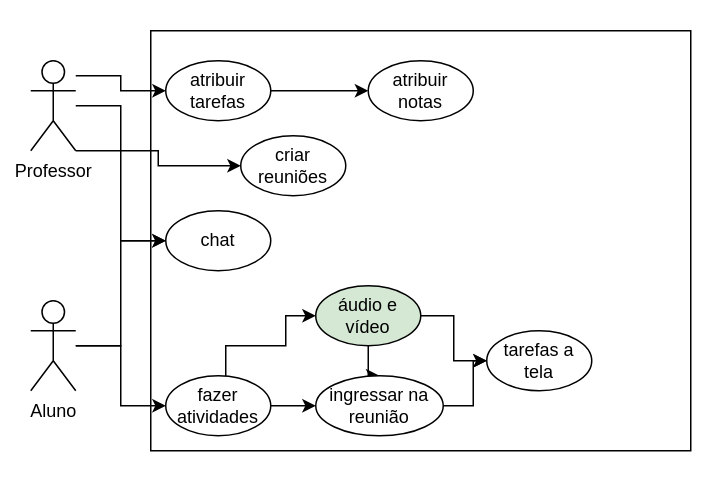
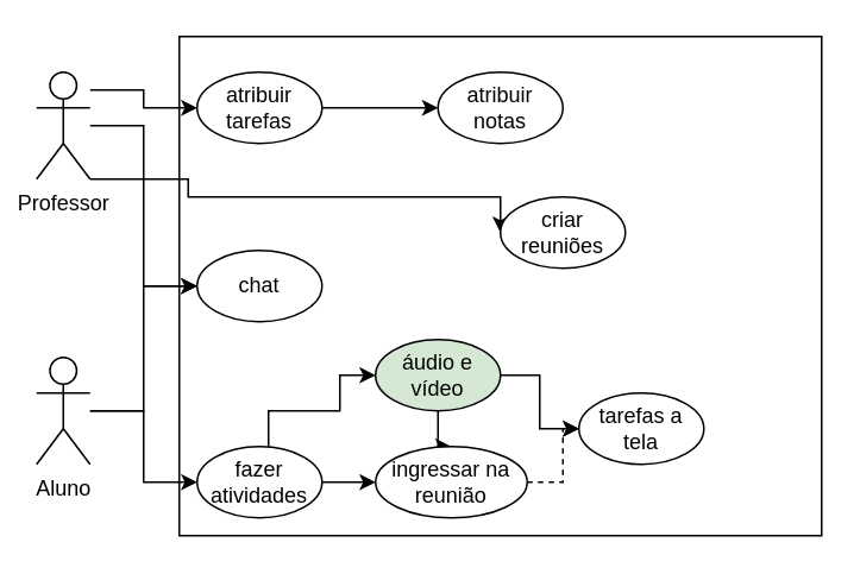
  <mxCell id="0" />
  <mxCell id="1" parent="0" />
  <mxCell id="2" value="" style="rounded=0;whiteSpace=wrap;html=1;" vertex="1" parent="1"><mxGeometry x="100" y="20" width="360" height="280" as="geometry" /></mxCell>
  <mxCell id="3" value="" style="edgeStyle=orthogonalEdgeStyle;rounded=0;orthogonalLoop=1;jettySize=auto;html=1;" edge="1" parent="1" source="5" target="12"><mxGeometry relative="1" as="geometry"><Array as="points"><mxPoint x="80" y="230" /><mxPoint x="80" y="270" /></Array></mxGeometry></mxCell>
  <mxCell id="4" style="edgeStyle=orthogonalEdgeStyle;rounded=0;orthogonalLoop=1;jettySize=auto;html=1;entryX=0;entryY=0.5;entryDx=0;entryDy=0;" edge="1" parent="1" source="5" target="13"><mxGeometry relative="1" as="geometry" /></mxCell>
  <mxCell id="5" value="Aluno" style="shape=umlActor;verticalLabelPosition=bottom;verticalAlign=top;html=1;outlineConnect=0;" vertex="1" parent="1"><mxGeometry x="20" y="200" width="30" height="60" as="geometry" /></mxCell>
  <mxCell id="6" value="" style="edgeStyle=orthogonalEdgeStyle;rounded=0;orthogonalLoop=1;jettySize=auto;html=1;entryX=0;entryY=0.5;entryDx=0;entryDy=0;" edge="1" parent="1" source="9" target="13"><mxGeometry relative="1" as="geometry" /></mxCell>
  <mxCell id="7" style="edgeStyle=orthogonalEdgeStyle;rounded=0;orthogonalLoop=1;jettySize=auto;html=1;entryX=0;entryY=0.5;entryDx=0;entryDy=0;" edge="1" parent="1" source="9" target="21"><mxGeometry relative="1" as="geometry"><Array as="points"><mxPoint x="80" y="50" /><mxPoint x="80" y="60" /></Array></mxGeometry></mxCell>
  <mxCell id="8" style="edgeStyle=orthogonalEdgeStyle;rounded=0;orthogonalLoop=1;jettySize=auto;html=1;entryX=0;entryY=0.5;entryDx=0;entryDy=0;" edge="1" parent="1" source="9" target="23"><mxGeometry relative="1" as="geometry"><Array as="points"><mxPoint x="105" y="100" /><mxPoint x="105" y="110" /></Array></mxGeometry></mxCell>
  <mxCell id="9" value="Professor" style="shape=umlActor;verticalLabelPosition=bottom;verticalAlign=top;html=1;outlineConnect=0;" vertex="1" parent="1"><mxGeometry x="20" y="40" width="30" height="60" as="geometry" /></mxCell>
  <mxCell id="10" value="" style="edgeStyle=orthogonalEdgeStyle;rounded=0;orthogonalLoop=1;jettySize=auto;html=1;" edge="1" parent="1" source="12" target="18"><mxGeometry relative="1" as="geometry" /></mxCell>
  <mxCell id="11" style="edgeStyle=orthogonalEdgeStyle;rounded=0;orthogonalLoop=1;jettySize=auto;html=1;entryX=0;entryY=0.5;entryDx=0;entryDy=0;" edge="1" parent="1" source="12" target="16"><mxGeometry relative="1" as="geometry"><Array as="points"><mxPoint x="150" y="230" /><mxPoint x="190" y="230" /><mxPoint x="190" y="210" /></Array></mxGeometry></mxCell>
  <mxCell id="12" value="fazer atividades" style="ellipse;whiteSpace=wrap;html=1;" vertex="1" parent="1"><mxGeometry x="110" y="250" width="70" height="40" as="geometry" /></mxCell>
  <mxCell id="13" value="chat" style="ellipse;whiteSpace=wrap;html=1;" vertex="1" parent="1"><mxGeometry x="110" y="140" width="70" height="40" as="geometry" /></mxCell>
  <mxCell id="14" value="" style="edgeStyle=orthogonalEdgeStyle;rounded=0;orthogonalLoop=1;jettySize=auto;html=1;" edge="1" parent="1" source="16" target="18"><mxGeometry relative="1" as="geometry" /></mxCell>
  <mxCell id="15" value="" style="edgeStyle=orthogonalEdgeStyle;rounded=0;orthogonalLoop=1;jettySize=auto;html=1;" edge="1" parent="1" source="16" target="19"><mxGeometry relative="1" as="geometry" /></mxCell>
  <mxCell id="16" value="áudio e vídeo" style="ellipse;whiteSpace=wrap;html=1;fillColor=#d5e8d4;" vertex="1" parent="1"><mxGeometry x="210" y="190" width="70" height="40" as="geometry" /></mxCell>
- <mxCell id="17" value="" style="edgeStyle=orthogonalEdgeStyle;rounded=0;orthogonalLoop=1;jettySize=auto;html=1;" edge="1" parent="1" source="18" target="19"><mxGeometry relative="1" as="geometry" /></mxCell>
+ <mxCell id="17" value="" style="edgeStyle=orthogonalEdgeStyle;rounded=0;orthogonalLoop=1;jettySize=auto;html=1;dashed=1;" edge="1" parent="1" source="18" target="19"><mxGeometry relative="1" as="geometry" /></mxCell>
  <mxCell id="18" value="ingressar na reunião" style="ellipse;whiteSpace=wrap;html=1;" vertex="1" parent="1"><mxGeometry x="210" y="250" width="85" height="40" as="geometry" /></mxCell>
  <mxCell id="19" value="tarefas a tela" style="ellipse;whiteSpace=wrap;html=1;" vertex="1" parent="1"><mxGeometry x="324" y="220" width="70" height="40" as="geometry" /></mxCell>
  <mxCell id="20" style="edgeStyle=orthogonalEdgeStyle;rounded=0;orthogonalLoop=1;jettySize=auto;html=1;" edge="1" parent="1" source="21" target="22"><mxGeometry relative="1" as="geometry" /></mxCell>
  <mxCell id="21" value="atribuir tarefas" style="ellipse;whiteSpace=wrap;html=1;" vertex="1" parent="1"><mxGeometry x="110" y="40" width="70" height="40" as="geometry" /></mxCell>
  <mxCell id="22" value="atribuir notas" style="ellipse;whiteSpace=wrap;html=1;" vertex="1" parent="1"><mxGeometry x="245" y="40" width="70" height="40" as="geometry" /></mxCell>
- <mxCell id="23" value="criar reuniões" style="ellipse;whiteSpace=wrap;html=1;" vertex="1" parent="1"><mxGeometry x="160" y="90" width="70" height="40" as="geometry" /></mxCell>
+ <mxCell id="23" value="criar reuniões" style="ellipse;whiteSpace=wrap;html=1;" vertex="1" parent="1"><mxGeometry x="280" y="110" width="70" height="40" as="geometry" /></mxCell>
